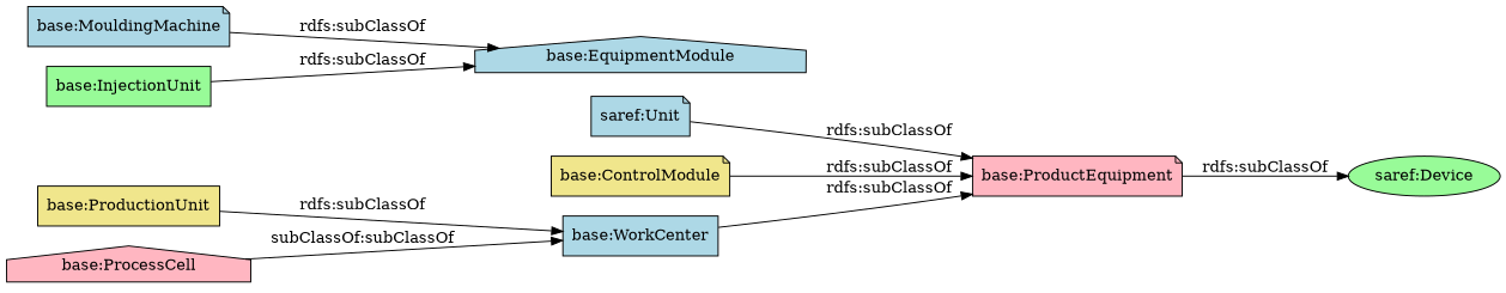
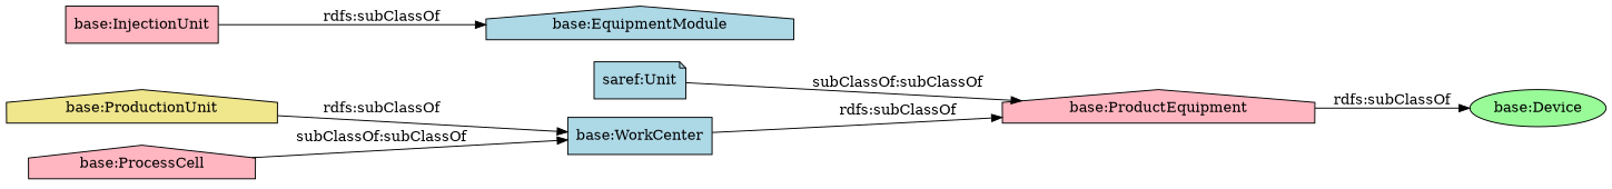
  digraph {
    rankdir=LR
    node [color=black fillcolor=lightblue shape=house style=filled]
    "base:WorkCenter" [shape=box]
-   "base:ProductionUnit" [fillcolor=khaki shape=box]
-   "base:ProductEquipment" [fillcolor=lightpink shape=note]
-   "base:MouldingMachine" [shape=note]
+   "base:ProductionUnit" [fillcolor=khaki]
+   "base:ProductEquipment" [fillcolor=lightpink]
    "base:EquipmentModule"
-   "base:InjectionUnit" [fillcolor=palegreen shape=box]
+   "base:InjectionUnit" [fillcolor=lightpink shape=box]
    n7 [label="saref:Unit" shape=note]
-   "saref:Device" [fillcolor=palegreen shape=ellipse]
+   "saref:Device" [fillcolor=palegreen shape=ellipse label="base:Device"]
    "base:ProcessCell" [fillcolor=lightpink]
-   "base:ControlModule" [fillcolor=khaki shape=note]
    "base:WorkCenter" -> "base:ProductEquipment" [label="rdfs:subClassOf"]
    "base:ProductionUnit" -> "base:WorkCenter" [label="rdfs:subClassOf"]
    "base:ProductEquipment" -> "saref:Device" [label="rdfs:subClassOf"]
-   "base:MouldingMachine" -> "base:EquipmentModule" [label="rdfs:subClassOf"]
    "base:InjectionUnit" -> "base:EquipmentModule" [label="rdfs:subClassOf"]
-   n7 -> "base:ProductEquipment" [label="rdfs:subClassOf"]
+   n7 -> "base:ProductEquipment" [label="subClassOf:subClassOf"]
    "base:ProcessCell" -> "base:WorkCenter" [label="subClassOf:subClassOf"]
-   "base:ControlModule" -> "base:ProductEquipment" [label="rdfs:subClassOf"]
  }
